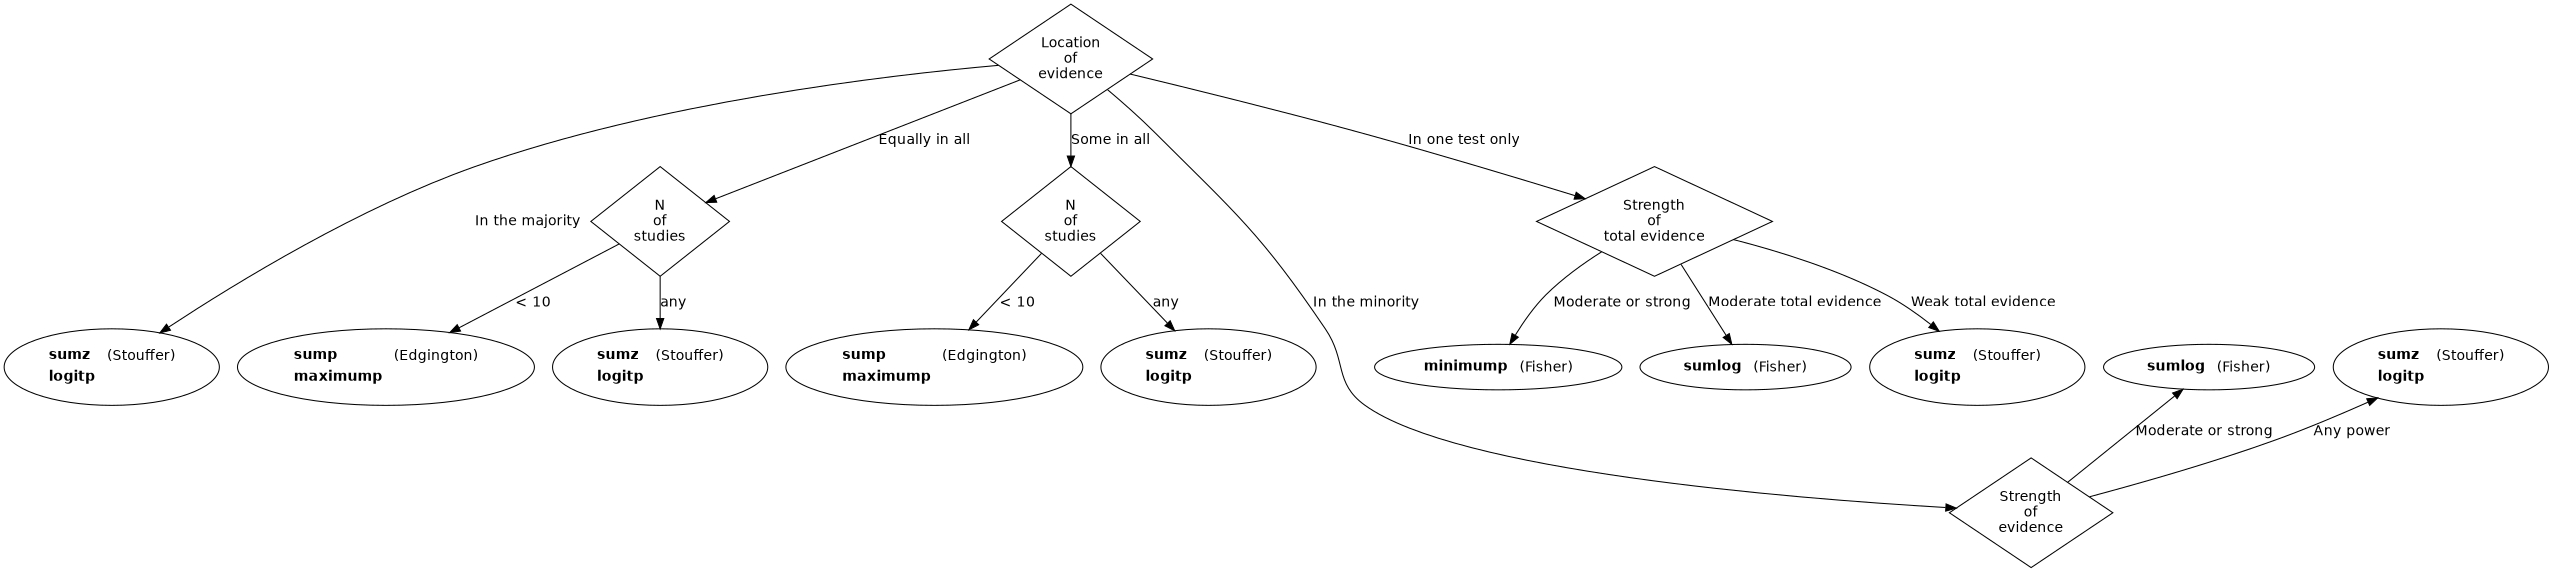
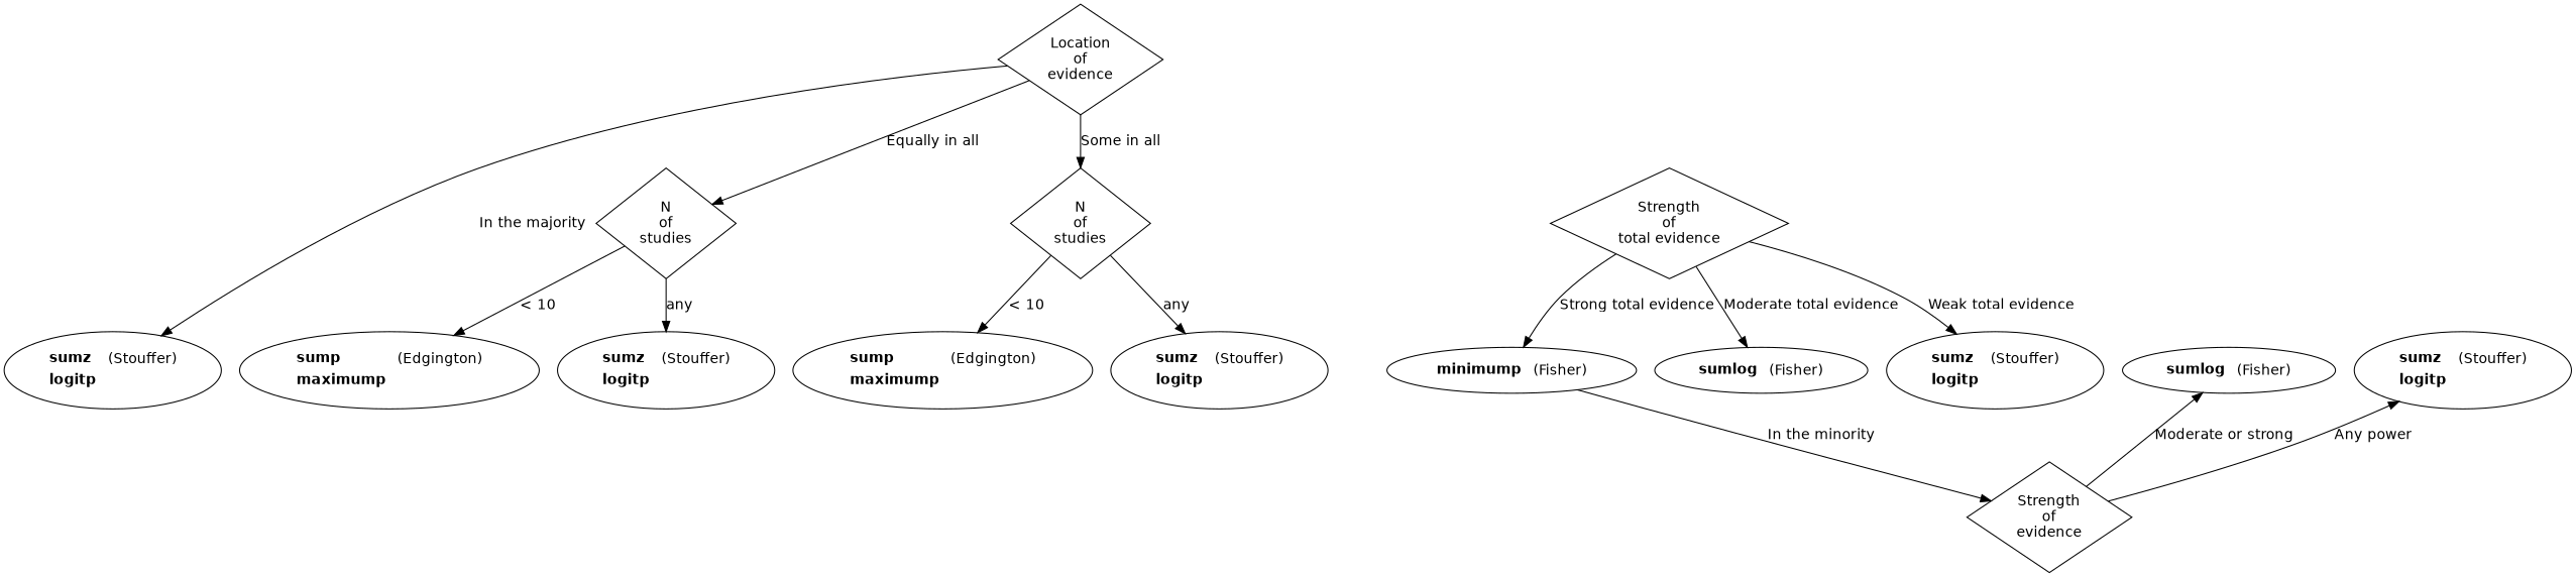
  digraph {
    fontname=Helvetica
    rankdir=TB
    node [fontname=Helvetica]
    edge [fontname=Helvetica]
    n1 [label=<          <TABLE BORDER = "0">          <TR><TD ALIGN = "LEFT"><B>sump</B></TD><TD> (Edgington)</TD></TR>          <TR><TD><B>maximump</B></TD></TR>          </TABLE>      >]
    n2 [label=<          <TABLE BORDER = "0">          <TR><TD ALIGN = "LEFT"><B>sumz</B></TD><TD> (Stouffer)</TD></TR>          <TR><TD><B>logitp</B></TD></TR>          </TABLE>      >]
    n3 [label=<          <TABLE BORDER = "0">          <TR><TD ALIGN = "LEFT"><B>sump</B></TD><TD> (Edgington)</TD></TR>          <TR><TD><B>maximump</B></TD></TR>          </TABLE>      >]
    n4 [label=<          <TABLE BORDER = "0">          <TR><TD ALIGN = "LEFT"><B>sumz</B></TD><TD> (Stouffer)</TD></TR>          <TR><TD><B>logitp</B></TD></TR>          </TABLE>      >]
    n5 [label=<          <TABLE BORDER = "0">          <TR><TD ALIGN = "LEFT"><B>sumz</B></TD><TD> (Stouffer)</TD></TR>          <TR><TD><B>logitp</B></TD></TR>          </TABLE>      >]
    n6 [label=<          <TABLE BORDER = "0">          <TR><TD ALIGN = "LEFT"><B>sumlog</B></TD><TD> (Fisher)</TD></TR>          </TABLE>      >]
    n7 [label=<          <TABLE BORDER = "0">          <TR><TD ALIGN = "LEFT"><B>sumz</B></TD><TD> (Stouffer)</TD></TR>          <TR><TD><B>logitp</B></TD></TR>          </TABLE>      >]
    n8 [label=<          <TABLE BORDER = "0">          <TR><TD ALIGN = "LEFT"><B>minimump</B></TD><TD> (Fisher)</TD></TR>          </TABLE>      >]
    n9 [label=<          <TABLE BORDER = "0">          <TR><TD ALIGN = "LEFT"><B>sumlog</B></TD><TD> (Fisher)</TD></TR>          </TABLE>      >]
    n10 [label=<          <TABLE BORDER = "0">          <TR><TD ALIGN = "LEFT"><B>sumz</B></TD><TD> (Stouffer)</TD></TR>          <TR><TD><B>logitp</B></TD></TR>          </TABLE>      >]
    n11 [label="Location\nof\nevidence" shape=diamond]
    n12 [label="N\nof\nstudies" shape=diamond]
    n13 [label="N\nof\nstudies" shape=diamond]
    n14 [label="Strength\nof\nevidence" shape=diamond]
    n15 [label="Strength\nof\ntotal evidence" shape=diamond]
    subgraph sub_1 {
      rank=same
      n1
      n2
      n3
      n4
      n5
      n6
      n7
      n8
      n9
      n10
    }
    n11 -> n5 [label="In the majority"]
    n11 -> n12 [label="Equally in all"]
    n11 -> n13 [label="Some in all"]
-   n11 -> n14 [label="In the minority"]
-   n11 -> n15 [label="In one test only"]
+   n8 -> n14 [label="In the minority"]
    n12 -> n1 [label="< 10"]
    n12 -> n2 [label=any]
    n13 -> n3 [label="< 10"]
    n13 -> n4 [label=any]
    n14 -> n6 [label="Moderate or strong"]
    n14 -> n7 [label="Any power"]
-   n15 -> n8 [label="Moderate or strong"]
+   n15 -> n8 [label="Strong total evidence"]
    n15 -> n9 [label="Moderate total evidence"]
    n15 -> n10 [label="Weak total evidence"]
  }
